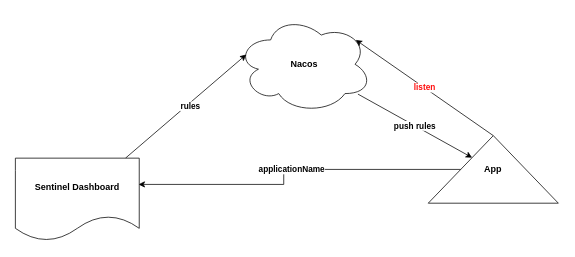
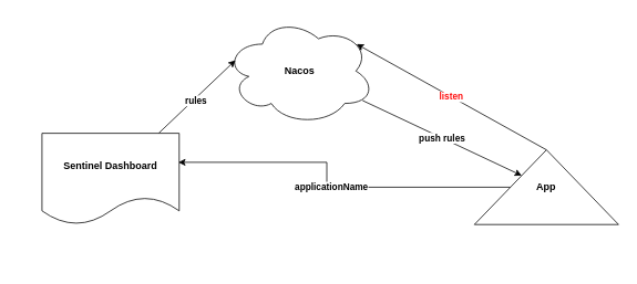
  <mxCell id="0" />
  <mxCell id="1" parent="0" />
  <mxCell id="2" value="push rules" style="edgeStyle=none;rounded=0;orthogonalLoop=1;jettySize=auto;html=1;fontStyle=1" edge="1" parent="1" source="3" target="6"><mxGeometry relative="1" as="geometry" /></mxCell>
- <mxCell id="3" value="&lt;b&gt;Nacos&lt;/b&gt;" style="ellipse;shape=cloud;whiteSpace=wrap;html=1;" vertex="1" parent="1"><mxGeometry x="315" y="20" width="180" height="130" as="geometry" /></mxCell>
+ <mxCell id="3" value="&lt;b&gt;Nacos&lt;/b&gt;" style="ellipse;shape=cloud;whiteSpace=wrap;html=1;" vertex="1" parent="1"><mxGeometry x="270" y="20" width="180" height="130" as="geometry" /></mxCell>
  <mxCell id="4" value="applicationName" style="edgeStyle=orthogonalEdgeStyle;rounded=0;orthogonalLoop=1;jettySize=auto;html=1;entryX=0.994;entryY=0.318;entryDx=0;entryDy=0;entryPerimeter=0;fontStyle=1" edge="1" parent="1" source="6" target="9"><mxGeometry relative="1" as="geometry" /></mxCell>
  <mxCell id="5" value="&lt;font color=&quot;#ff0d0d&quot;&gt;listen&lt;/font&gt;" style="edgeStyle=none;rounded=0;orthogonalLoop=1;jettySize=auto;html=1;entryX=0.88;entryY=0.25;entryDx=0;entryDy=0;entryPerimeter=0;exitX=1;exitY=0.5;exitDx=0;exitDy=0;fontStyle=1" edge="1" parent="1" source="6" target="3"><mxGeometry relative="1" as="geometry" /></mxCell>
  <mxCell id="6" value="App" style="triangle;whiteSpace=wrap;html=1;direction=north;fontStyle=1" vertex="1" parent="1"><mxGeometry x="570" y="180" width="173.33" height="90" as="geometry" /></mxCell>
  <mxCell id="7" style="rounded=0;orthogonalLoop=1;jettySize=auto;html=1;entryX=0.07;entryY=0.4;entryDx=0;entryDy=0;entryPerimeter=0;" edge="1" parent="1" source="9" target="3"><mxGeometry relative="1" as="geometry" /></mxCell>
  <mxCell id="8" value="rules" style="edgeLabel;html=1;align=center;verticalAlign=middle;resizable=0;points=[];fontStyle=1" vertex="1" connectable="0" parent="7"><mxGeometry x="0.215" y="-3" relative="1" as="geometry"><mxPoint x="-14" y="12" as="offset" /></mxGeometry></mxCell>
- <mxCell id="9" value="Sentinel Dashboard" style="shape=document;whiteSpace=wrap;html=1;boundedLbl=1;fontStyle=1" vertex="1" parent="1"><mxGeometry x="20" y="210" width="165" height="110" as="geometry" /></mxCell>
+ <mxCell id="9" value="Sentinel Dashboard" style="shape=document;whiteSpace=wrap;html=1;boundedLbl=1;fontStyle=1" vertex="1" parent="1"><mxGeometry x="50" y="160" width="165" height="110" as="geometry" /></mxCell>
